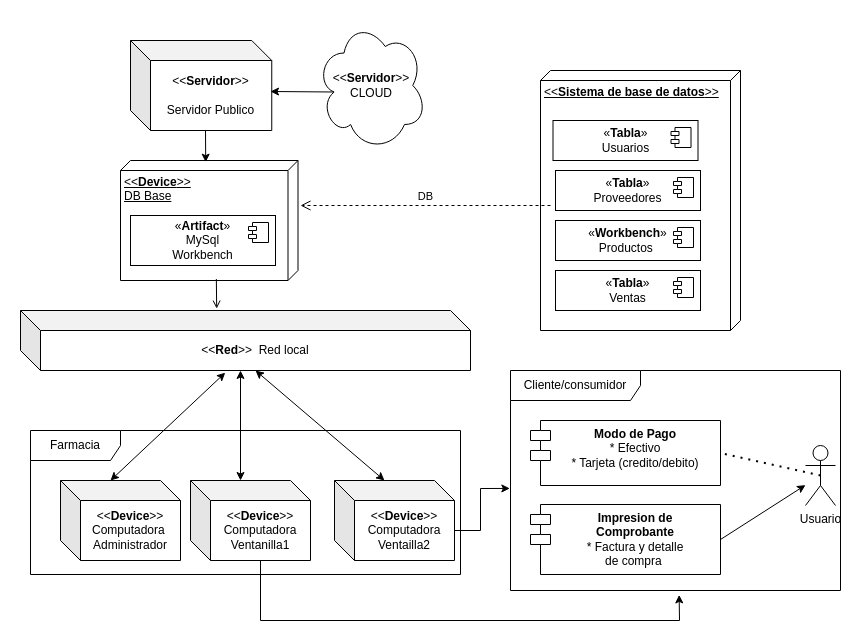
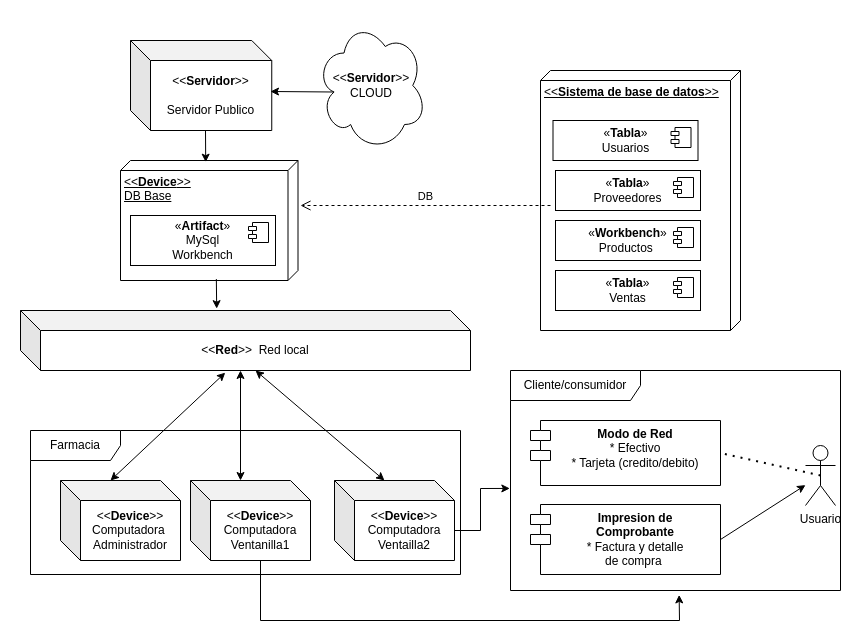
  <mxCell id="0" />
  <mxCell id="1" parent="0" />
  <mxCell id="2" value="&amp;lt;&amp;lt;&lt;b&gt;Red&lt;/b&gt;&amp;gt;&amp;gt;&amp;nbsp; Red local" style="shape=cube;whiteSpace=wrap;html=1;boundedLbl=1;backgroundOutline=1;darkOpacity=0.05;darkOpacity2=0.1;" vertex="1" parent="1"><mxGeometry x="20" y="310" width="450" height="60" as="geometry" /></mxCell>
  <mxCell id="3" value="&amp;lt;&amp;lt;&lt;b&gt;Device&lt;/b&gt;&amp;gt;&amp;gt;&lt;br&gt;Computadora&amp;nbsp;&lt;br&gt;Administrador" style="shape=cube;whiteSpace=wrap;html=1;boundedLbl=1;backgroundOutline=1;darkOpacity=0.05;darkOpacity2=0.1;" vertex="1" parent="1"><mxGeometry x="60" y="480" width="120" height="80" as="geometry" /></mxCell>
  <mxCell id="4" value="&amp;lt;&amp;lt;&lt;b&gt;Device&lt;/b&gt;&amp;gt;&amp;gt;&lt;br&gt;Computadora&lt;br&gt;Ventailla2" style="shape=cube;whiteSpace=wrap;html=1;boundedLbl=1;backgroundOutline=1;darkOpacity=0.05;darkOpacity2=0.1;" vertex="1" parent="1"><mxGeometry x="334" y="480" width="120" height="80" as="geometry" /></mxCell>
  <mxCell id="5" value="&amp;lt;&amp;lt;&lt;b&gt;Device&lt;/b&gt;&amp;gt;&amp;gt;&lt;br&gt;Computadora&lt;br&gt;Ventanilla1" style="shape=cube;whiteSpace=wrap;html=1;boundedLbl=1;backgroundOutline=1;darkOpacity=0.05;darkOpacity2=0.1;" vertex="1" parent="1"><mxGeometry x="190" y="480" width="120" height="80" as="geometry" /></mxCell>
  <mxCell id="6" value="&amp;lt;&amp;lt;&lt;b&gt;Servidor&lt;/b&gt;&amp;gt;&amp;gt;&lt;br&gt;&lt;br&gt;Servidor Publico" style="shape=cube;whiteSpace=wrap;html=1;boundedLbl=1;backgroundOutline=1;darkOpacity=0.05;darkOpacity2=0.1;" vertex="1" parent="1"><mxGeometry x="130" y="40" width="141.25" height="90" as="geometry" /></mxCell>
  <mxCell id="7" style="rounded=0;orthogonalLoop=1;jettySize=auto;html=1;exitX=0.16;exitY=0.55;exitDx=0;exitDy=0;exitPerimeter=0;" edge="1" parent="1" source="8"><mxGeometry relative="1" as="geometry"><mxPoint x="270" y="91" as="targetPoint" /></mxGeometry></mxCell>
  <mxCell id="8" value="&amp;lt;&amp;lt;&lt;b&gt;Servidor&lt;/b&gt;&amp;gt;&amp;gt;&lt;br&gt;CLOUD" style="ellipse;shape=cloud;whiteSpace=wrap;html=1;" vertex="1" parent="1"><mxGeometry x="316" y="20" width="110" height="130" as="geometry" /></mxCell>
  <mxCell id="9" value="Farmacia" style="shape=umlFrame;whiteSpace=wrap;html=1;pointerEvents=0;width=90;height=30;" vertex="1" parent="1"><mxGeometry x="30" y="430" width="430" height="144" as="geometry" /></mxCell>
  <mxCell id="10" value="Cliente/consumidor" style="shape=umlFrame;whiteSpace=wrap;html=1;pointerEvents=0;width=130;height=30;" vertex="1" parent="1"><mxGeometry x="510" y="370" width="330" height="220" as="geometry" /></mxCell>
- <mxCell id="11" value="&lt;b&gt;Modo de Pago&lt;/b&gt;&lt;br&gt;* Efectivo&lt;br&gt;* Tarjeta (credito/debito)" style="shape=module;align=left;spacingLeft=20;align=center;verticalAlign=top;whiteSpace=wrap;html=1;" vertex="1" parent="1"><mxGeometry x="530" y="420" width="190" height="65" as="geometry" /></mxCell>
+ <mxCell id="11" value="&lt;b&gt;Modo de Red&lt;/b&gt;&lt;br&gt;* Efectivo&lt;br&gt;* Tarjeta (credito/debito)" style="shape=module;align=left;spacingLeft=20;align=center;verticalAlign=top;whiteSpace=wrap;html=1;" vertex="1" parent="1"><mxGeometry x="530" y="420" width="190" height="65" as="geometry" /></mxCell>
  <mxCell id="12" value="&lt;b&gt;Impresion de &lt;br&gt;Comprobante&lt;/b&gt;&lt;br&gt;* Factura y detalle&lt;br&gt;de compra&amp;nbsp;" style="shape=module;align=left;spacingLeft=20;align=center;verticalAlign=top;whiteSpace=wrap;html=1;" vertex="1" parent="1"><mxGeometry x="530" y="504" width="190" height="70" as="geometry" /></mxCell>
  <mxCell id="13" value="Usuario" style="shape=umlActor;verticalLabelPosition=bottom;verticalAlign=top;html=1;" vertex="1" parent="1"><mxGeometry x="805" y="445" width="30" height="60" as="geometry" /></mxCell>
  <mxCell id="14" value="" style="endArrow=none;dashed=1;html=1;dashPattern=1 3;strokeWidth=2;rounded=0;entryX=1;entryY=0.5;entryDx=0;entryDy=0;exitX=0.5;exitY=0.5;exitDx=0;exitDy=0;exitPerimeter=0;" edge="1" parent="1" source="13" target="11"><mxGeometry width="50" height="50" relative="1" as="geometry"><mxPoint x="530" y="500" as="sourcePoint" /><mxPoint x="580" y="450" as="targetPoint" /><Array as="points" /></mxGeometry></mxCell>
  <mxCell id="15" value="" style="endArrow=classic;html=1;rounded=0;exitX=1;exitY=0.5;exitDx=0;exitDy=0;" edge="1" parent="1" source="12" target="13"><mxGeometry width="50" height="50" relative="1" as="geometry"><mxPoint x="530" y="500" as="sourcePoint" /><mxPoint x="580" y="450" as="targetPoint" /></mxGeometry></mxCell>
  <mxCell id="16" value="&amp;lt;&amp;lt;&lt;b&gt;Device&lt;/b&gt;&amp;gt;&amp;gt;&lt;br&gt;DB Base" style="verticalAlign=top;align=left;spacingTop=8;spacingLeft=2;spacingRight=12;shape=cube;size=10;direction=south;fontStyle=4;html=1;whiteSpace=wrap;" vertex="1" parent="1"><mxGeometry x="120" y="160" width="177.5" height="120" as="geometry" /></mxCell>
  <mxCell id="17" value="«&lt;b&gt;Artifact&lt;/b&gt;»&lt;br&gt;MySql&lt;br&gt;Workbench" style="html=1;dropTarget=0;whiteSpace=wrap;" vertex="1" parent="1"><mxGeometry x="130" y="215" width="145" height="50" as="geometry" /></mxCell>
  <mxCell id="18" value="" style="shape=module;jettyWidth=8;jettyHeight=4;" vertex="1" parent="17"><mxGeometry x="1" width="20" height="20" relative="1" as="geometry"><mxPoint x="-27" y="7" as="offset" /></mxGeometry></mxCell>
  <mxCell id="19" value="" style="endArrow=classic;html=1;rounded=0;entryX=0.014;entryY=0.52;entryDx=0;entryDy=0;entryPerimeter=0;" edge="1" parent="1" target="16"><mxGeometry width="50" height="50" relative="1" as="geometry"><mxPoint x="205" y="130" as="sourcePoint" /><mxPoint x="580" y="320" as="targetPoint" /></mxGeometry></mxCell>
- <mxCell id="20" value="" style="endArrow=open;html=1;rounded=0;exitX=0.988;exitY=0.46;exitDx=0;exitDy=0;exitPerimeter=0;entryX=0.436;entryY=-0.031;entryDx=0;entryDy=0;entryPerimeter=0;" edge="1" parent="1" source="16" target="2"><mxGeometry width="50" height="50" relative="1" as="geometry"><mxPoint x="230" y="110" as="sourcePoint" /><mxPoint x="240" y="310" as="targetPoint" /><Array as="points" /></mxGeometry></mxCell>
+ <mxCell id="20" value="" style="endArrow=classic;html=1;rounded=0;exitX=0.988;exitY=0.46;exitDx=0;exitDy=0;exitPerimeter=0;entryX=0.436;entryY=-0.031;entryDx=0;entryDy=0;entryPerimeter=0;" edge="1" parent="1" source="16" target="2"><mxGeometry width="50" height="50" relative="1" as="geometry"><mxPoint x="230" y="110" as="sourcePoint" /><mxPoint x="240" y="310" as="targetPoint" /><Array as="points" /></mxGeometry></mxCell>
  <mxCell id="21" value="" style="endArrow=classic;html=1;rounded=0;entryX=-0.002;entryY=0.536;entryDx=0;entryDy=0;entryPerimeter=0;exitX=0;exitY=0;exitDx=120;exitDy=50;exitPerimeter=0;" edge="1" parent="1" source="4" target="10"><mxGeometry width="50" height="50" relative="1" as="geometry"><mxPoint x="470" y="530" as="sourcePoint" /><mxPoint x="580" y="380" as="targetPoint" /><Array as="points"><mxPoint x="480" y="530" /><mxPoint x="480" y="488" /></Array></mxGeometry></mxCell>
  <mxCell id="22" value="" style="endArrow=classic;html=1;rounded=0;entryX=0.511;entryY=1.02;entryDx=0;entryDy=0;entryPerimeter=0;exitX=0;exitY=0;exitDx=70;exitDy=80;exitPerimeter=0;" edge="1" parent="1" source="5" target="10"><mxGeometry width="50" height="50" relative="1" as="geometry"><mxPoint x="530" y="430" as="sourcePoint" /><mxPoint x="580" y="380" as="targetPoint" /><Array as="points"><mxPoint x="260" y="620" /><mxPoint x="679" y="620" /></Array></mxGeometry></mxCell>
  <mxCell id="23" value="" style="endArrow=classic;startArrow=classic;html=1;rounded=0;entryX=0.455;entryY=1.036;entryDx=0;entryDy=0;entryPerimeter=0;exitX=0;exitY=0;exitDx=50;exitDy=0;exitPerimeter=0;" edge="1" parent="1" source="3" target="2"><mxGeometry width="50" height="50" relative="1" as="geometry"><mxPoint x="530" y="430" as="sourcePoint" /><mxPoint x="580" y="380" as="targetPoint" /></mxGeometry></mxCell>
  <mxCell id="24" value="" style="endArrow=classic;startArrow=classic;html=1;rounded=0;exitX=0;exitY=0;exitDx=50;exitDy=0;exitPerimeter=0;" edge="1" parent="1" source="5"><mxGeometry width="50" height="50" relative="1" as="geometry"><mxPoint x="530" y="430" as="sourcePoint" /><mxPoint x="240" y="370" as="targetPoint" /></mxGeometry></mxCell>
  <mxCell id="25" value="" style="endArrow=classic;startArrow=classic;html=1;rounded=0;entryX=0;entryY=0;entryDx=235;entryDy=60;entryPerimeter=0;exitX=0;exitY=0;exitDx=50;exitDy=0;exitPerimeter=0;" edge="1" parent="1" source="4" target="2"><mxGeometry width="50" height="50" relative="1" as="geometry"><mxPoint x="530" y="430" as="sourcePoint" /><mxPoint x="580" y="380" as="targetPoint" /></mxGeometry></mxCell>
  <mxCell id="26" value="&amp;lt;&amp;lt;&lt;b&gt;Sistema de base de datos&lt;/b&gt;&amp;gt;&amp;gt;" style="verticalAlign=top;align=left;spacingTop=8;spacingLeft=2;spacingRight=12;shape=cube;size=10;direction=south;fontStyle=4;html=1;whiteSpace=wrap;" vertex="1" parent="1"><mxGeometry x="540" y="70" width="200" height="260" as="geometry" /></mxCell>
  <mxCell id="27" value="«&lt;b&gt;Tabla&lt;/b&gt;»&lt;br&gt;Usuarios" style="html=1;dropTarget=0;whiteSpace=wrap;" vertex="1" parent="1"><mxGeometry x="552.5" y="120" width="145" height="40" as="geometry" /></mxCell>
  <mxCell id="28" value="" style="shape=module;jettyWidth=8;jettyHeight=4;" vertex="1" parent="27"><mxGeometry x="1" width="20" height="20" relative="1" as="geometry"><mxPoint x="-27" y="7" as="offset" /></mxGeometry></mxCell>
  <mxCell id="29" value="«&lt;b&gt;Tabla&lt;/b&gt;»&lt;br&gt;Proveedores" style="html=1;dropTarget=0;whiteSpace=wrap;" vertex="1" parent="1"><mxGeometry x="555" y="170" width="145" height="40" as="geometry" /></mxCell>
  <mxCell id="30" value="" style="shape=module;jettyWidth=8;jettyHeight=4;" vertex="1" parent="29"><mxGeometry x="1" width="20" height="20" relative="1" as="geometry"><mxPoint x="-27" y="7" as="offset" /></mxGeometry></mxCell>
  <mxCell id="31" value="«&lt;b&gt;Workbench&lt;/b&gt;»&lt;br&gt;Productos&amp;nbsp;" style="html=1;dropTarget=0;whiteSpace=wrap;" vertex="1" parent="1"><mxGeometry x="555" y="220" width="145" height="40" as="geometry" /></mxCell>
  <mxCell id="32" value="" style="shape=module;jettyWidth=8;jettyHeight=4;" vertex="1" parent="31"><mxGeometry x="1" width="20" height="20" relative="1" as="geometry"><mxPoint x="-27" y="7" as="offset" /></mxGeometry></mxCell>
  <mxCell id="33" value="«&lt;b&gt;Tabla&lt;/b&gt;»&lt;br&gt;Ventas" style="html=1;dropTarget=0;whiteSpace=wrap;" vertex="1" parent="1"><mxGeometry x="555" y="270" width="145" height="40" as="geometry" /></mxCell>
  <mxCell id="34" value="" style="shape=module;jettyWidth=8;jettyHeight=4;" vertex="1" parent="33"><mxGeometry x="1" width="20" height="20" relative="1" as="geometry"><mxPoint x="-27" y="7" as="offset" /></mxGeometry></mxCell>
  <mxCell id="35" value="DB" style="html=1;verticalAlign=bottom;endArrow=open;dashed=1;endSize=8;edgeStyle=elbowEdgeStyle;elbow=vertical;curved=0;rounded=0;exitX=0;exitY=0;exitDx=135;exitDy=190;exitPerimeter=0;" edge="1" parent="1" source="26"><mxGeometry relative="1" as="geometry"><mxPoint x="402.5" y="200.05" as="sourcePoint" /><mxPoint x="300" y="205" as="targetPoint" /></mxGeometry></mxCell>
